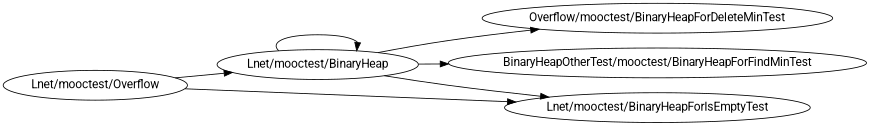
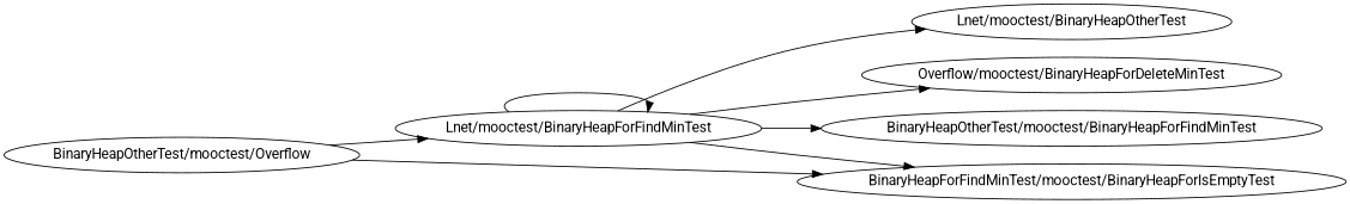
  digraph {
    fontname=Roboto
    rankdir=LR
    node [fontname=Roboto]
    edge [fontname=Roboto]
-   "Lnet/mooctest/BinaryHeap"
+   "Lnet/mooctest/BinaryHeap" [label="Lnet/mooctest/BinaryHeapForFindMinTest"]
+   "Lnet/mooctest/BinaryHeapOtherTest"
    n3 [label="Overflow/mooctest/BinaryHeapForDeleteMinTest"]
    n4 [label="BinaryHeapOtherTest/mooctest/BinaryHeapForFindMinTest"]
-   "Lnet/mooctest/BinaryHeapForIsEmptyTest"
-   "Lnet/mooctest/Overflow"
+   "Lnet/mooctest/BinaryHeapForIsEmptyTest" [label="BinaryHeapForFindMinTest/mooctest/BinaryHeapForIsEmptyTest"]
+   "Lnet/mooctest/Overflow" [label="BinaryHeapOtherTest/mooctest/Overflow"]
    "Lnet/mooctest/BinaryHeap" -> "Lnet/mooctest/BinaryHeap"
+   "Lnet/mooctest/BinaryHeap" -> "Lnet/mooctest/BinaryHeapOtherTest"
    "Lnet/mooctest/BinaryHeap" -> n3
    "Lnet/mooctest/BinaryHeap" -> n4
    "Lnet/mooctest/BinaryHeap" -> "Lnet/mooctest/BinaryHeapForIsEmptyTest"
    "Lnet/mooctest/Overflow" -> "Lnet/mooctest/BinaryHeap"
    "Lnet/mooctest/Overflow" -> "Lnet/mooctest/BinaryHeapForIsEmptyTest"
  }
